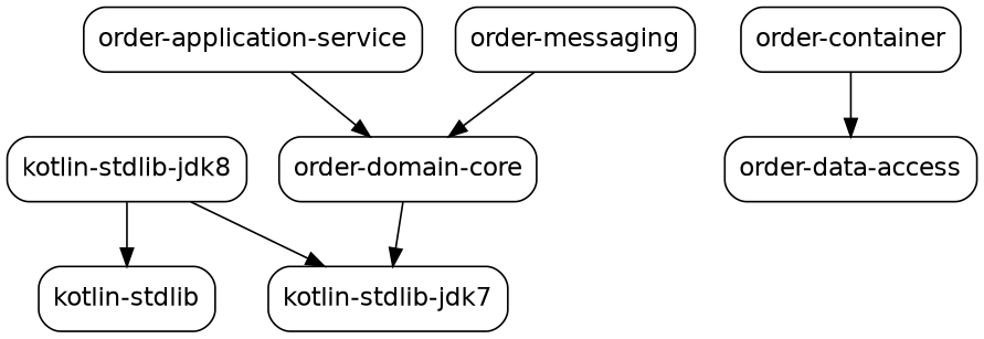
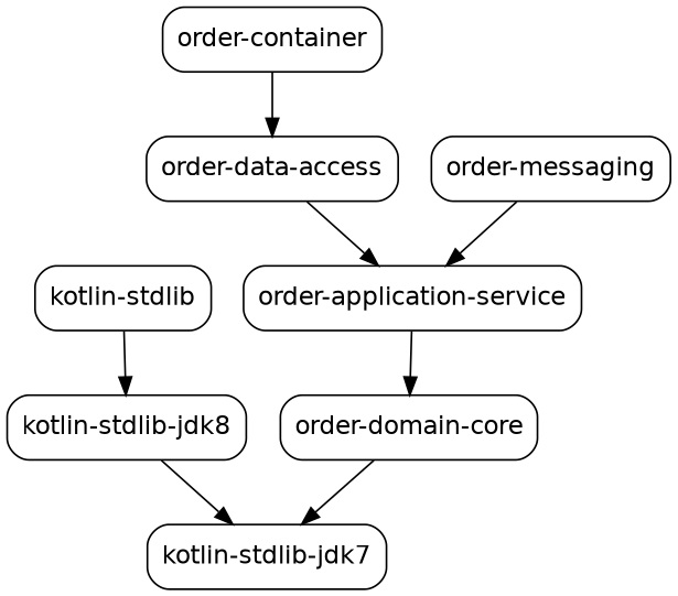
  digraph {
    node [fontname=Helvetica fontsize=14 shape=box style=rounded]
    edge [fontname=Helvetica fontsize=10]
    n1 [label=<kotlin-stdlib>]
    n2 [label=<kotlin-stdlib-jdk8>]
    n3 [label=<kotlin-stdlib-jdk7>]
    n4 [label=<order-domain-core>]
    n5 [label=<order-application-service>]
    n6 [label=<order-data-access>]
    n7 [label=<order-messaging>]
    n8 [label=<order-container>]
-   n2 -> n1
+   n1 -> n2
    n2 -> n3
    n4 -> n3
    n5 -> n4
-   n7 -> n4
+   n6 -> n5
+   n7 -> n5
    n8 -> n6
  }
